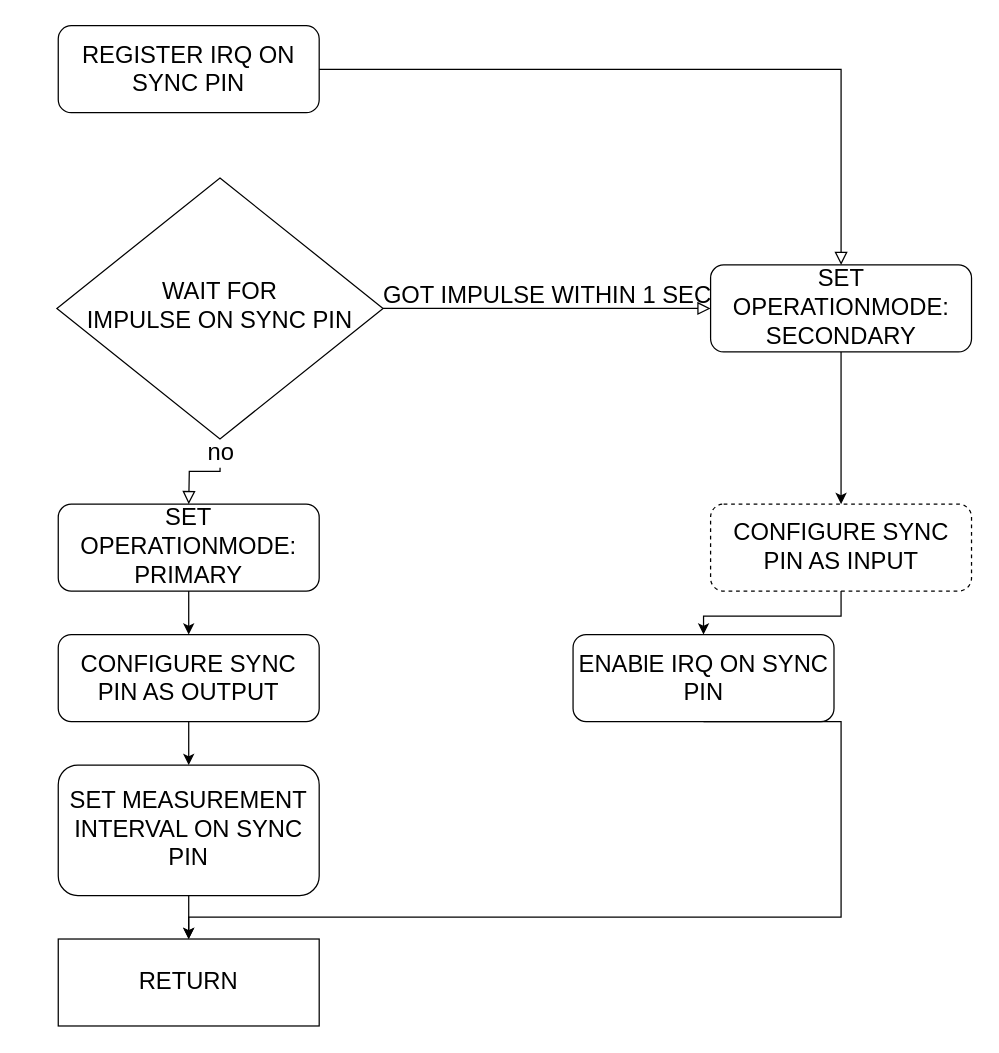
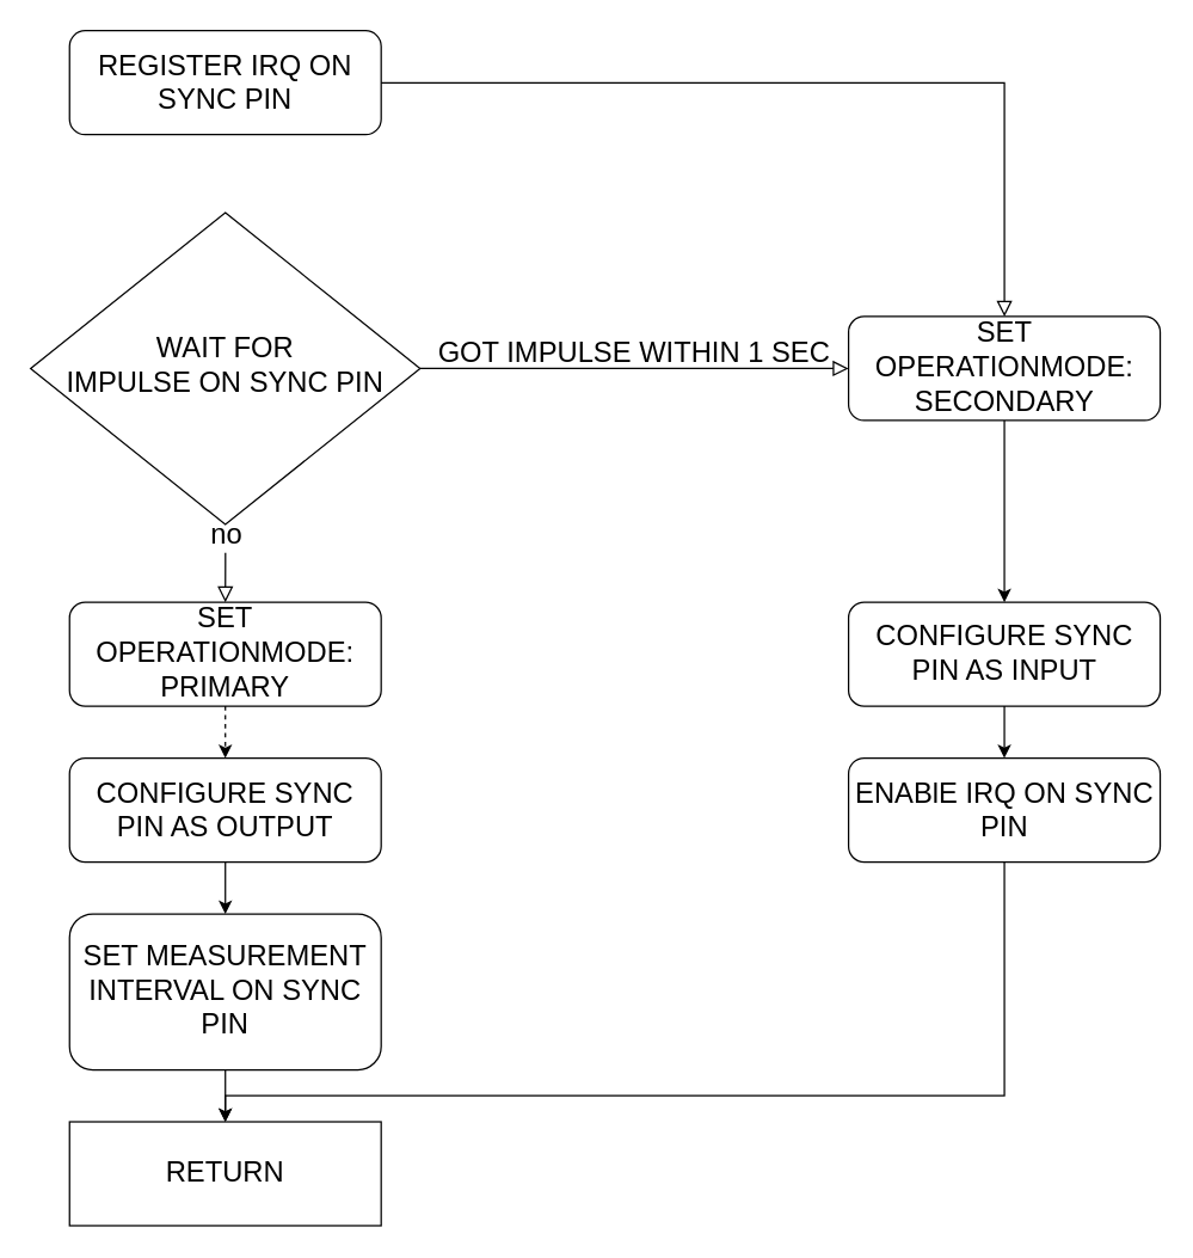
  <mxCell id="0" />
  <mxCell id="1" parent="0" />
  <mxCell id="2" value="" style="group;fontSize=19;" parent="1" vertex="1" connectable="0"><mxGeometry x="20" y="20" width="756.53" height="800" as="geometry" /></mxCell>
  <mxCell id="3" value="REGISTER IRQ ON SYNC PIN" style="rounded=1;whiteSpace=wrap;html=1;fontSize=19;glass=0;strokeWidth=1;shadow=0;" parent="2" vertex="1"><mxGeometry x="26.087" width="208.698" height="69.565" as="geometry" /></mxCell>
  <mxCell id="4" value="" style="rounded=0;html=1;jettySize=auto;orthogonalLoop=1;fontSize=19;endArrow=block;endFill=0;endSize=8;strokeWidth=1;shadow=0;labelBackgroundColor=none;edgeStyle=orthogonalEdgeStyle;" parent="2" source="6" edge="1"><mxGeometry y="20" relative="1" as="geometry"><mxPoint as="offset" /><mxPoint x="130.436" y="382.609" as="targetPoint" /></mxGeometry></mxCell>
  <mxCell id="5" value="no" style="edgeLabel;html=1;align=center;verticalAlign=middle;resizable=0;points=[];fontSize=19;" parent="4" vertex="1" connectable="0"><mxGeometry x="-0.718" relative="1" as="geometry"><mxPoint as="offset" /></mxGeometry></mxCell>
- <mxCell id="6" value="WAIT FOR&lt;br style=&quot;font-size: 19px;&quot;&gt;IMPULSE ON SYNC PIN" style="rhombus;whiteSpace=wrap;html=1;shadow=0;fontFamily=Helvetica;fontSize=19;align=center;strokeWidth=1;spacing=6;spacingTop=-4;" parent="2" vertex="1"><mxGeometry x="25" y="121.739" width="260.872" height="208.696" as="geometry" /></mxCell>
+ <mxCell id="6" value="WAIT FOR&lt;br style=&quot;font-size: 19px;&quot;&gt;IMPULSE ON SYNC PIN" style="rhombus;whiteSpace=wrap;html=1;shadow=0;fontFamily=Helvetica;fontSize=19;align=center;strokeWidth=1;spacing=6;spacingTop=-4;" parent="2" vertex="1"><mxGeometry y="121.739" width="260.872" height="208.696" as="geometry" /></mxCell>
  <mxCell id="7" value="" style="rounded=0;html=1;jettySize=auto;orthogonalLoop=1;fontSize=19;endArrow=block;endFill=0;endSize=8;strokeWidth=1;shadow=0;labelBackgroundColor=none;edgeStyle=orthogonalEdgeStyle;" parent="2" source="3" target="8" edge="1"><mxGeometry relative="1" as="geometry" /></mxCell>
  <mxCell id="8" value="SET OPERATIONMODE:&lt;br style=&quot;font-size: 19px;&quot;&gt;SECONDARY" style="rounded=1;whiteSpace=wrap;html=1;fontSize=19;glass=0;strokeWidth=1;shadow=0;" parent="2" vertex="1"><mxGeometry x="547.832" y="191.304" width="208.698" height="69.565" as="geometry" /></mxCell>
  <mxCell id="9" value="GOT IMPULSE WITHIN 1 SEC" style="edgeStyle=orthogonalEdgeStyle;rounded=0;html=1;jettySize=auto;orthogonalLoop=1;fontSize=19;endArrow=block;endFill=0;endSize=8;strokeWidth=1;shadow=0;labelBackgroundColor=none;" parent="2" source="6" target="8" edge="1"><mxGeometry y="10" relative="1" as="geometry"><mxPoint as="offset" /></mxGeometry></mxCell>
  <mxCell id="10" value="RETURN" style="whiteSpace=wrap;html=1;fontSize=19;glass=0;strokeWidth=1;shadow=0;rounded=0;" parent="2" vertex="1"><mxGeometry x="26.087" y="730.435" width="208.698" height="69.565" as="geometry" /></mxCell>
  <mxCell id="11" value="SET OPERATIONMODE:&lt;br style=&quot;font-size: 19px;&quot;&gt;PRIMARY" style="rounded=1;whiteSpace=wrap;html=1;fontSize=19;glass=0;strokeWidth=1;shadow=0;" parent="2" vertex="1"><mxGeometry x="26.087" y="382.609" width="208.698" height="69.565" as="geometry" /></mxCell>
  <mxCell id="12" style="edgeStyle=orthogonalEdgeStyle;rounded=0;orthogonalLoop=1;jettySize=auto;html=1;exitX=0.5;exitY=1;exitDx=0;exitDy=0;entryX=0.5;entryY=0;entryDx=0;entryDy=0;fontSize=19;" parent="2" source="13" target="10" edge="1"><mxGeometry relative="1" as="geometry"><Array as="points"><mxPoint x="652.181" y="713.043" /><mxPoint x="130.436" y="713.043" /></Array></mxGeometry></mxCell>
- <mxCell id="13" value="ENABlE IRQ ON SYNC PIN" style="rounded=1;whiteSpace=wrap;html=1;fontSize=19;glass=0;strokeWidth=1;shadow=0;" parent="2" vertex="1"><mxGeometry x="437.832" y="486.957" width="208.698" height="69.565" as="geometry" /></mxCell>
+ <mxCell id="13" value="ENABlE IRQ ON SYNC PIN" style="rounded=1;whiteSpace=wrap;html=1;fontSize=19;glass=0;strokeWidth=1;shadow=0;" parent="2" vertex="1"><mxGeometry x="547.832" y="486.957" width="208.698" height="69.565" as="geometry" /></mxCell>
  <mxCell id="14" value="CONFIGURE SYNC PIN AS OUTPUT" style="rounded=1;whiteSpace=wrap;html=1;fontSize=19;glass=0;strokeWidth=1;shadow=0;" parent="2" vertex="1"><mxGeometry x="26.087" y="486.957" width="208.698" height="69.565" as="geometry" /></mxCell>
- <mxCell id="15" style="edgeStyle=orthogonalEdgeStyle;rounded=0;orthogonalLoop=1;jettySize=auto;html=1;exitX=0.5;exitY=1;exitDx=0;exitDy=0;entryX=0.5;entryY=0;entryDx=0;entryDy=0;fontSize=19;" parent="2" source="11" target="14" edge="1"><mxGeometry relative="1" as="geometry" /></mxCell>
+ <mxCell id="15" style="edgeStyle=orthogonalEdgeStyle;rounded=0;orthogonalLoop=1;jettySize=auto;html=1;exitX=0.5;exitY=1;exitDx=0;exitDy=0;entryX=0.5;entryY=0;entryDx=0;entryDy=0;fontSize=19;dashed=1;" parent="2" source="11" target="14" edge="1"><mxGeometry relative="1" as="geometry" /></mxCell>
  <mxCell id="16" style="edgeStyle=orthogonalEdgeStyle;rounded=0;orthogonalLoop=1;jettySize=auto;html=1;exitX=0.5;exitY=1;exitDx=0;exitDy=0;entryX=0.5;entryY=0;entryDx=0;entryDy=0;fontSize=19;" parent="2" source="17" target="10" edge="1"><mxGeometry relative="1" as="geometry" /></mxCell>
  <mxCell id="17" value="SET MEASUREMENT INTERVAL ON SYNC PIN" style="rounded=1;whiteSpace=wrap;html=1;fontSize=19;glass=0;strokeWidth=1;shadow=0;" parent="2" vertex="1"><mxGeometry x="26.087" y="591.304" width="208.698" height="104.348" as="geometry" /></mxCell>
  <mxCell id="18" style="edgeStyle=orthogonalEdgeStyle;rounded=0;orthogonalLoop=1;jettySize=auto;html=1;exitX=0.5;exitY=1;exitDx=0;exitDy=0;entryX=0.5;entryY=0;entryDx=0;entryDy=0;fontSize=19;" parent="2" source="14" target="17" edge="1"><mxGeometry relative="1" as="geometry" /></mxCell>
  <mxCell id="19" style="edgeStyle=orthogonalEdgeStyle;rounded=0;orthogonalLoop=1;jettySize=auto;html=1;exitX=0.5;exitY=1;exitDx=0;exitDy=0;entryX=0.5;entryY=0;entryDx=0;entryDy=0;fontSize=19;" parent="2" source="20" target="13" edge="1"><mxGeometry relative="1" as="geometry" /></mxCell>
- <mxCell id="20" value="CONFIGURE SYNC PIN AS INPUT" style="rounded=1;whiteSpace=wrap;html=1;fontSize=19;glass=0;strokeWidth=1;shadow=0;dashed=1;" parent="2" vertex="1"><mxGeometry x="547.832" y="382.609" width="208.698" height="69.565" as="geometry" /></mxCell>
+ <mxCell id="20" value="CONFIGURE SYNC PIN AS INPUT" style="rounded=1;whiteSpace=wrap;html=1;fontSize=19;glass=0;strokeWidth=1;shadow=0;" parent="2" vertex="1"><mxGeometry x="547.832" y="382.609" width="208.698" height="69.565" as="geometry" /></mxCell>
  <mxCell id="21" style="edgeStyle=orthogonalEdgeStyle;rounded=0;orthogonalLoop=1;jettySize=auto;html=1;exitX=0.5;exitY=1;exitDx=0;exitDy=0;entryX=0.5;entryY=0;entryDx=0;entryDy=0;fontSize=19;" parent="2" source="8" target="20" edge="1"><mxGeometry relative="1" as="geometry" /></mxCell>
